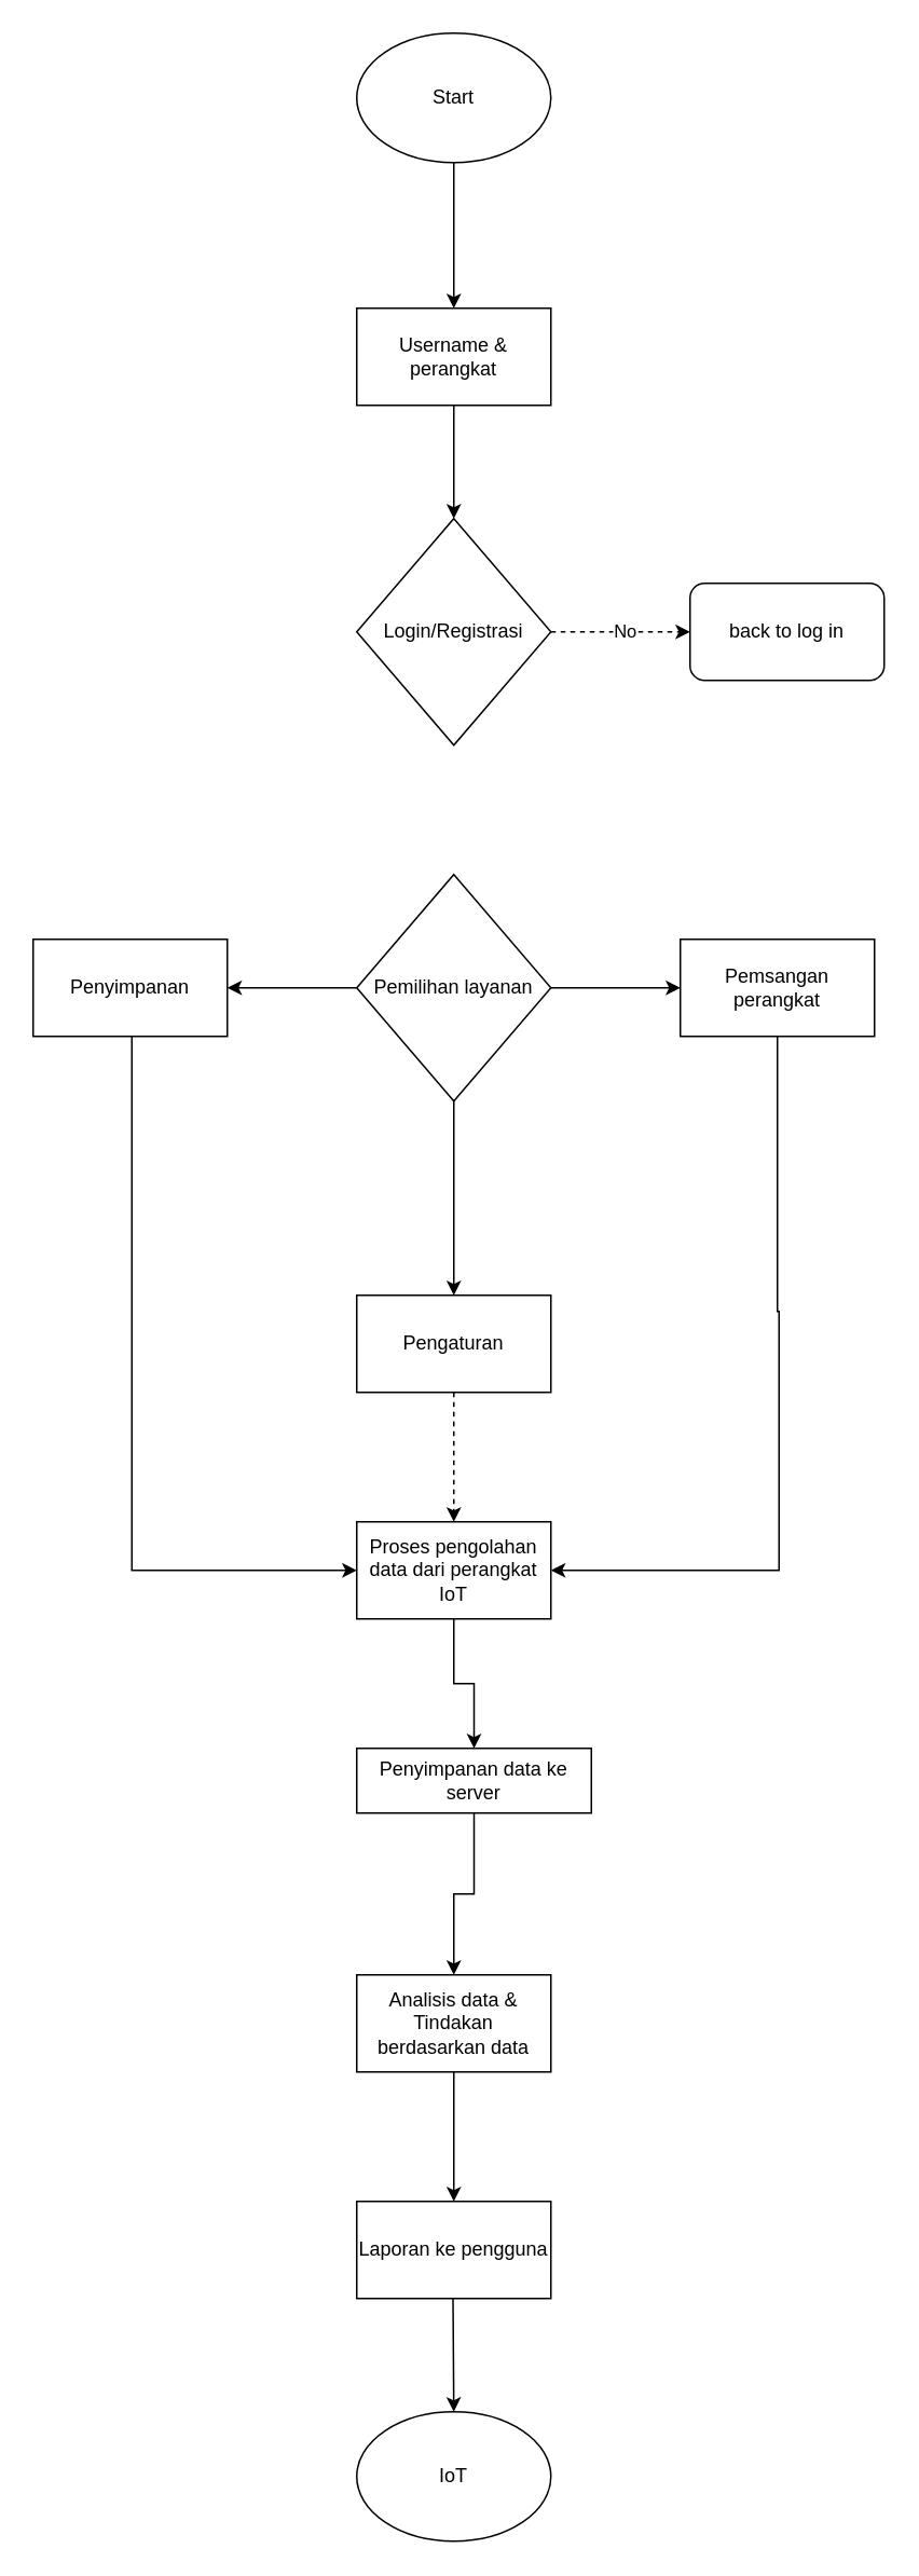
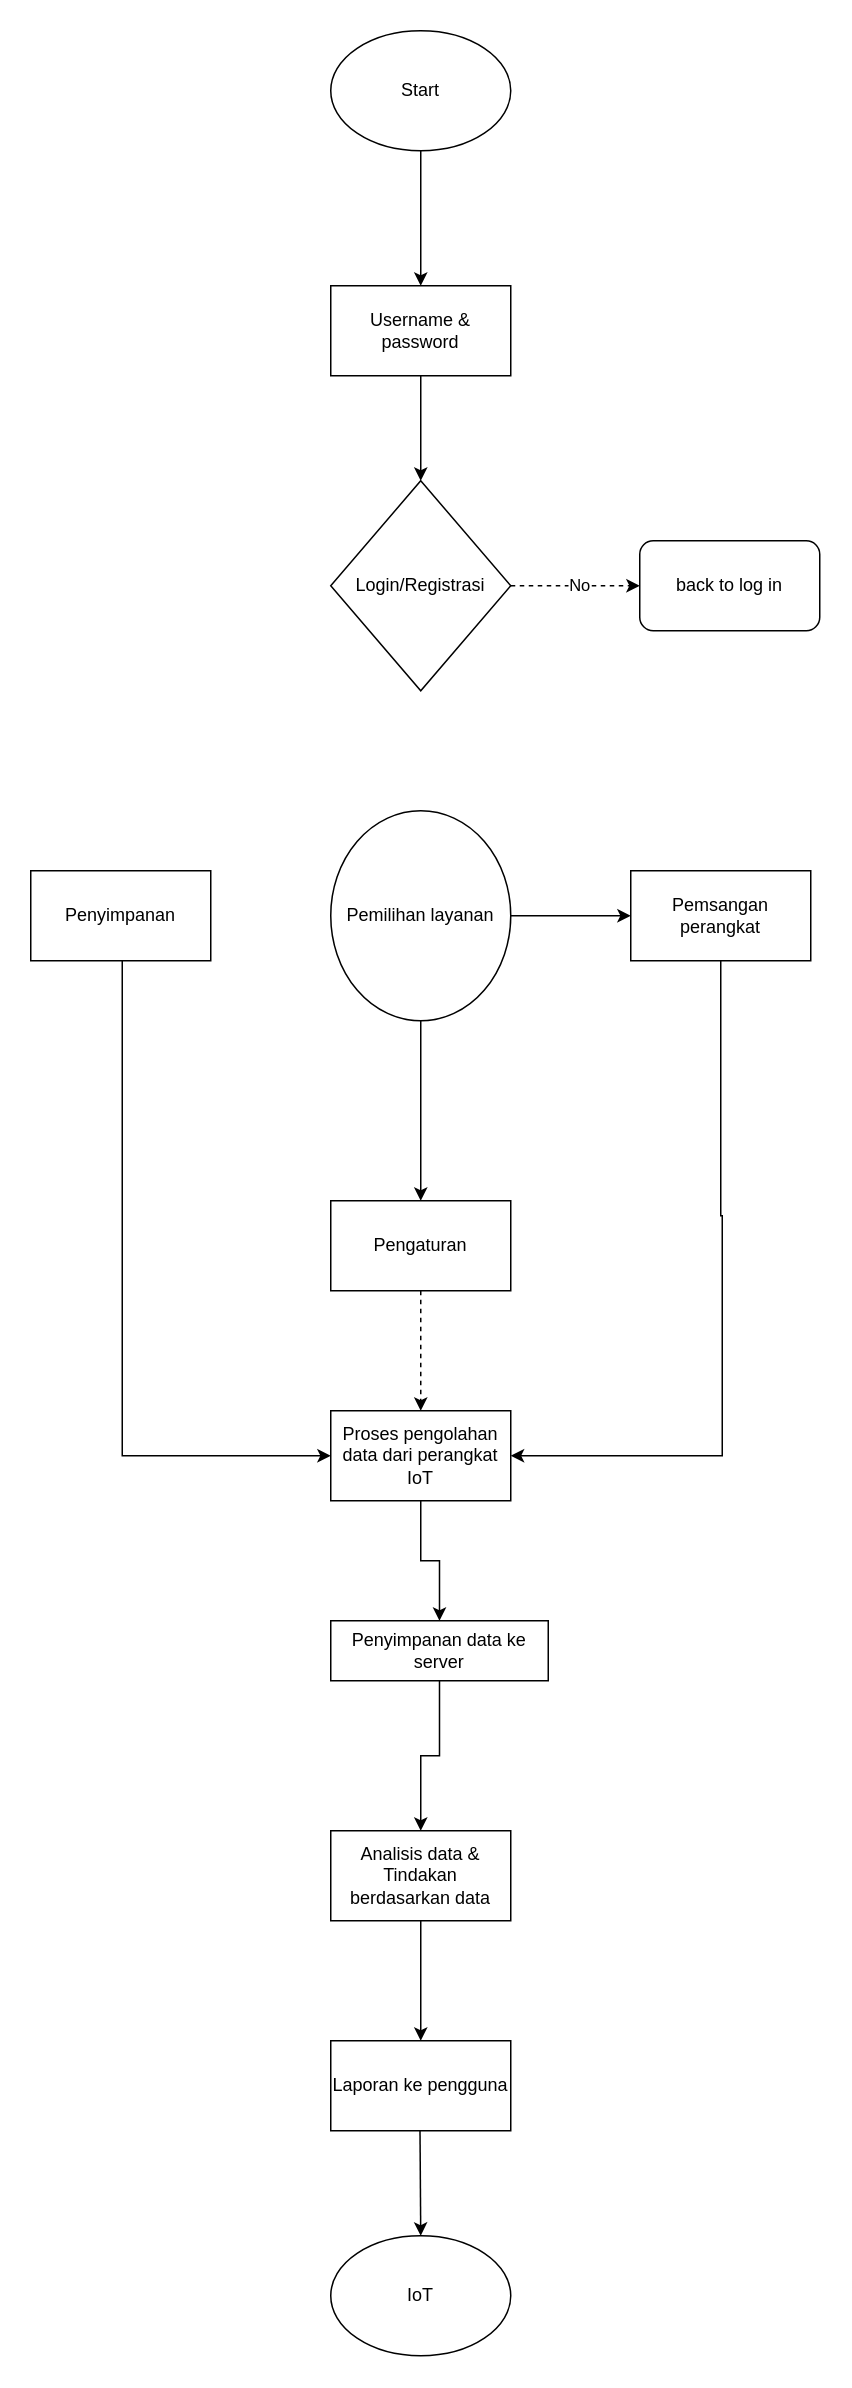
  <mxCell id="0" />
  <mxCell id="1" parent="0" />
  <mxCell id="2" value="" style="edgeStyle=orthogonalEdgeStyle;rounded=0;orthogonalLoop=1;jettySize=auto;html=1;" edge="1" parent="1" source="3" target="5"><mxGeometry relative="1" as="geometry" /></mxCell>
  <mxCell id="3" value="Start" style="ellipse;whiteSpace=wrap;html=1;" parent="1" vertex="1"><mxGeometry x="220" y="20" width="120" height="80" as="geometry" /></mxCell>
  <mxCell id="4" value="" style="edgeStyle=orthogonalEdgeStyle;rounded=0;orthogonalLoop=1;jettySize=auto;html=1;" edge="1" parent="1" source="5" target="8"><mxGeometry relative="1" as="geometry" /></mxCell>
- <mxCell id="5" value="Username &amp;amp; perangkat" style="whiteSpace=wrap;html=1;" vertex="1" parent="1"><mxGeometry x="220" y="190" width="120" height="60" as="geometry" /></mxCell>
+ <mxCell id="5" value="Username &amp;amp; password" style="whiteSpace=wrap;html=1;" vertex="1" parent="1"><mxGeometry x="220" y="190" width="120" height="60" as="geometry" /></mxCell>
  <mxCell id="6" value="" style="edgeStyle=orthogonalEdgeStyle;rounded=0;orthogonalLoop=1;jettySize=auto;html=1;dashed=1;" edge="1" parent="1" source="8" target="9"><mxGeometry relative="1" as="geometry" /></mxCell>
  <mxCell id="7" value="No" style="edgeLabel;html=1;align=center;verticalAlign=middle;resizable=0;points=[];" vertex="1" connectable="0" parent="6"><mxGeometry x="0.037" y="1" relative="1" as="geometry"><mxPoint as="offset" /></mxGeometry></mxCell>
  <mxCell id="8" value="Login/Registrasi" style="rhombus;whiteSpace=wrap;html=1;" vertex="1" parent="1"><mxGeometry x="220" y="320" width="120" height="140" as="geometry" /></mxCell>
  <mxCell id="9" value="back to log in" style="rounded=1;whiteSpace=wrap;html=1;" vertex="1" parent="1"><mxGeometry x="426" y="360" width="120" height="60" as="geometry" /></mxCell>
- <mxCell id="10" value="" style="edgeStyle=orthogonalEdgeStyle;rounded=0;orthogonalLoop=1;jettySize=auto;html=1;" edge="1" parent="1" source="13" target="15"><mxGeometry relative="1" as="geometry" /></mxCell>
  <mxCell id="11" value="" style="edgeStyle=orthogonalEdgeStyle;rounded=0;orthogonalLoop=1;jettySize=auto;html=1;" edge="1" parent="1" source="13" target="17"><mxGeometry relative="1" as="geometry" /></mxCell>
  <mxCell id="12" value="" style="edgeStyle=orthogonalEdgeStyle;rounded=0;orthogonalLoop=1;jettySize=auto;html=1;" edge="1" parent="1" source="13" target="19"><mxGeometry relative="1" as="geometry" /></mxCell>
- <mxCell id="13" value="Pemilihan layanan" style="rhombus;whiteSpace=wrap;html=1;" vertex="1" parent="1"><mxGeometry x="220" y="540" width="120" height="140" as="geometry" /></mxCell>
+ <mxCell id="13" value="Pemilihan layanan" style="ellipse;whiteSpace=wrap;html=1;" vertex="1" parent="1"><mxGeometry x="220" y="540" width="120" height="140" as="geometry" /></mxCell>
  <mxCell id="14" value="" style="edgeStyle=orthogonalEdgeStyle;rounded=0;orthogonalLoop=1;jettySize=auto;html=1;entryX=0;entryY=0.5;entryDx=0;entryDy=0;" edge="1" parent="1" source="15" target="21"><mxGeometry relative="1" as="geometry"><mxPoint x="176" y="810" as="targetPoint" /><Array as="points"><mxPoint x="81" y="970" /></Array></mxGeometry></mxCell>
  <mxCell id="15" value="Penyimpanan" style="whiteSpace=wrap;html=1;" vertex="1" parent="1"><mxGeometry x="20" y="580" width="120" height="60" as="geometry" /></mxCell>
  <mxCell id="16" value="" style="edgeStyle=orthogonalEdgeStyle;rounded=0;orthogonalLoop=1;jettySize=auto;html=1;entryX=1;entryY=0.5;entryDx=0;entryDy=0;" edge="1" parent="1" source="17" target="21"><mxGeometry relative="1" as="geometry"><mxPoint x="480" y="980" as="targetPoint" /><Array as="points"><mxPoint x="480" y="810" /><mxPoint x="481" y="810" /><mxPoint x="481" y="970" /></Array></mxGeometry></mxCell>
  <mxCell id="17" value="Pemsangan perangkat" style="whiteSpace=wrap;html=1;" vertex="1" parent="1"><mxGeometry x="420" y="580" width="120" height="60" as="geometry" /></mxCell>
  <mxCell id="18" value="" style="edgeStyle=orthogonalEdgeStyle;rounded=0;orthogonalLoop=1;jettySize=auto;html=1;dashed=1;" edge="1" parent="1" source="19" target="21"><mxGeometry relative="1" as="geometry" /></mxCell>
  <mxCell id="19" value="Pengaturan" style="whiteSpace=wrap;html=1;" vertex="1" parent="1"><mxGeometry x="220" y="800" width="120" height="60" as="geometry" /></mxCell>
  <mxCell id="20" value="" style="edgeStyle=orthogonalEdgeStyle;rounded=0;orthogonalLoop=1;jettySize=auto;html=1;" edge="1" parent="1" source="21" target="23"><mxGeometry relative="1" as="geometry" /></mxCell>
  <mxCell id="21" value="Proses pengolahan data dari perangkat IoT" style="whiteSpace=wrap;html=1;" vertex="1" parent="1"><mxGeometry x="220" y="940" width="120" height="60" as="geometry" /></mxCell>
  <mxCell id="22" value="" style="edgeStyle=orthogonalEdgeStyle;rounded=0;orthogonalLoop=1;jettySize=auto;html=1;" edge="1" parent="1" source="23" target="25"><mxGeometry relative="1" as="geometry" /></mxCell>
  <mxCell id="23" value="Penyimpanan data ke server" style="whiteSpace=wrap;html=1;" vertex="1" parent="1"><mxGeometry x="220" y="1080" width="145" height="40" as="geometry" /></mxCell>
  <mxCell id="24" value="" style="edgeStyle=orthogonalEdgeStyle;rounded=0;orthogonalLoop=1;jettySize=auto;html=1;" edge="1" parent="1" source="25" target="26"><mxGeometry relative="1" as="geometry" /></mxCell>
  <mxCell id="25" value="Analisis data &amp;amp; Tindakan berdasarkan data" style="whiteSpace=wrap;html=1;" vertex="1" parent="1"><mxGeometry x="220" y="1220" width="120" height="60" as="geometry" /></mxCell>
  <mxCell id="26" value="Laporan ke pengguna" style="whiteSpace=wrap;html=1;" vertex="1" parent="1"><mxGeometry x="220" y="1360" width="120" height="60" as="geometry" /></mxCell>
  <mxCell id="27" value="IoT" style="ellipse;whiteSpace=wrap;html=1;" vertex="1" parent="1"><mxGeometry x="220" y="1490" width="120" height="80" as="geometry" /></mxCell>
  <mxCell id="28" value="" style="endArrow=classic;html=1;rounded=0;entryX=0.5;entryY=0;entryDx=0;entryDy=0;" edge="1" parent="1" target="27"><mxGeometry width="50" height="50" relative="1" as="geometry"><mxPoint x="279.5" y="1420" as="sourcePoint" /><mxPoint x="279.5" y="1500" as="targetPoint" /></mxGeometry></mxCell>
